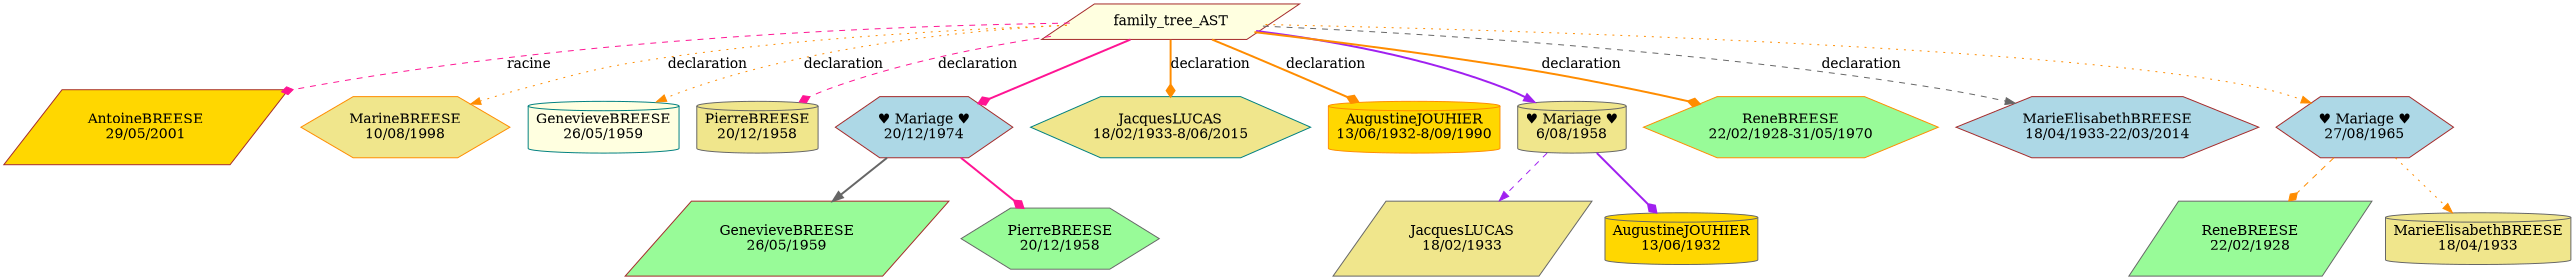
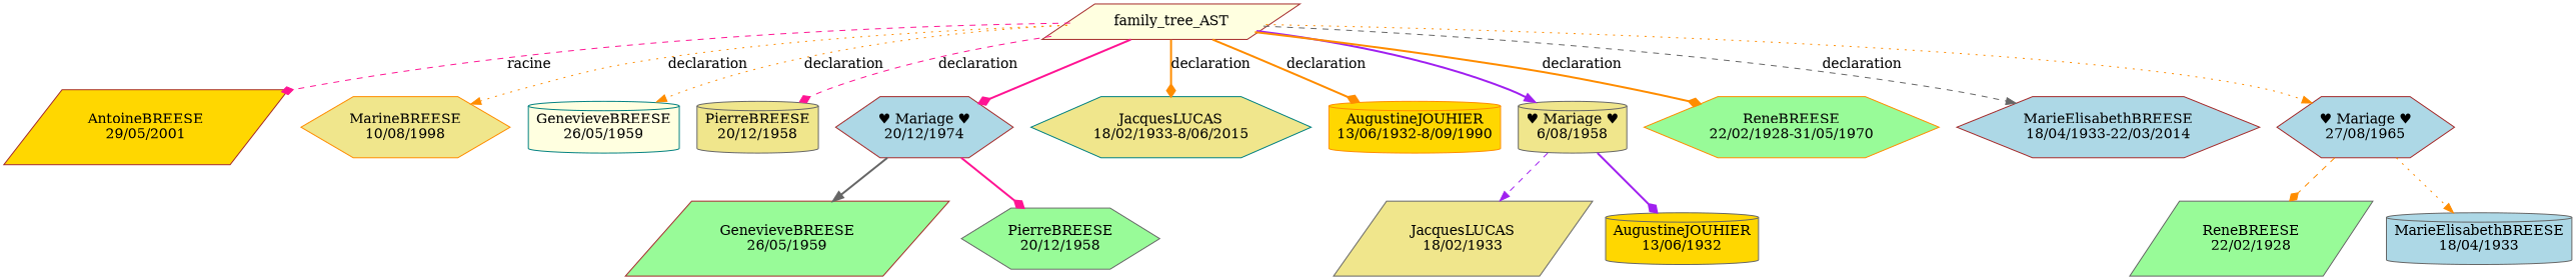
  digraph {
    node [color=gray40 fillcolor=khaki shape=hexagon style=filled]
    edge [arrowhead=diamond color=darkorange style=bold]
    n1 [color=brown fillcolor=lightyellow label=family_tree_AST shape=parallelogram]
    n2 [color=brown fillcolor=gold label="AntoineBREESE\n29/05/2001" shape=parallelogram]
    n3 [color=darkorange label="MarineBREESE\n10/08/1998"]
    n4 [color=teal fillcolor=lightyellow label="GenevieveBREESE\n26/05/1959" shape=cylinder]
    n5 [label="PierreBREESE\n20/12/1958" shape=cylinder]
    n6 [color=brown fillcolor=lightblue label="♥ Mariage ♥\n20/12/1974"]
    n7 [color=teal label="JacquesLUCAS\n18/02/1933-8/06/2015"]
    n8 [color=darkorange fillcolor=gold label="AugustineJOUHIER\n13/06/1932-8/09/1990" shape=cylinder]
    n9 [label="♥ Mariage ♥\n6/08/1958" shape=cylinder]
    n10 [color=darkorange fillcolor=palegreen label="ReneBREESE\n22/02/1928-31/05/1970"]
    n11 [color=brown fillcolor=lightblue label="MarieElisabethBREESE\n18/04/1933-22/03/2014"]
    n12 [color=brown fillcolor=lightblue label="♥ Mariage ♥\n27/08/1965"]
    n13 [color=brown fillcolor=palegreen label="GenevieveBREESE\n26/05/1959" shape=parallelogram]
    n14 [fillcolor=palegreen label="PierreBREESE\n20/12/1958"]
    n15 [label="JacquesLUCAS\n18/02/1933" shape=parallelogram]
    n16 [fillcolor=gold label="AugustineJOUHIER\n13/06/1932" shape=cylinder]
    n17 [fillcolor=palegreen label="ReneBREESE\n22/02/1928" shape=parallelogram]
-   n18 [label="MarieElisabethBREESE\n18/04/1933" shape=cylinder]
+   n18 [fillcolor=lightblue label="MarieElisabethBREESE\n18/04/1933" shape=cylinder]
    n1 -> n2 [color=deeppink label=racine style=dashed]
    n1 -> n3 [arrowhead=normal label=declaration style=dotted]
    n1 -> n4 [arrowhead=normal label=declaration style=dotted]
    n1 -> n5 [color=deeppink label=declaration style=dashed]
    n1 -> n6 [color=deeppink]
    n1 -> n7 [label=declaration]
    n1 -> n8 [label=declaration]
    n1 -> n9 [arrowhead=normal color=purple]
    n1 -> n10 [label=declaration]
    n1 -> n11 [arrowhead=normal color=gray40 label=declaration style=dashed]
    n1 -> n12 [arrowhead=normal style=dotted]
    n6 -> n13 [arrowhead=normal color=gray40]
    n6 -> n14 [color=deeppink]
    n9 -> n15 [arrowhead=normal color=purple style=dashed]
    n9 -> n16 [color=purple]
    n12 -> n17 [style=dashed]
    n12 -> n18 [arrowhead=normal style=dotted]
  }
